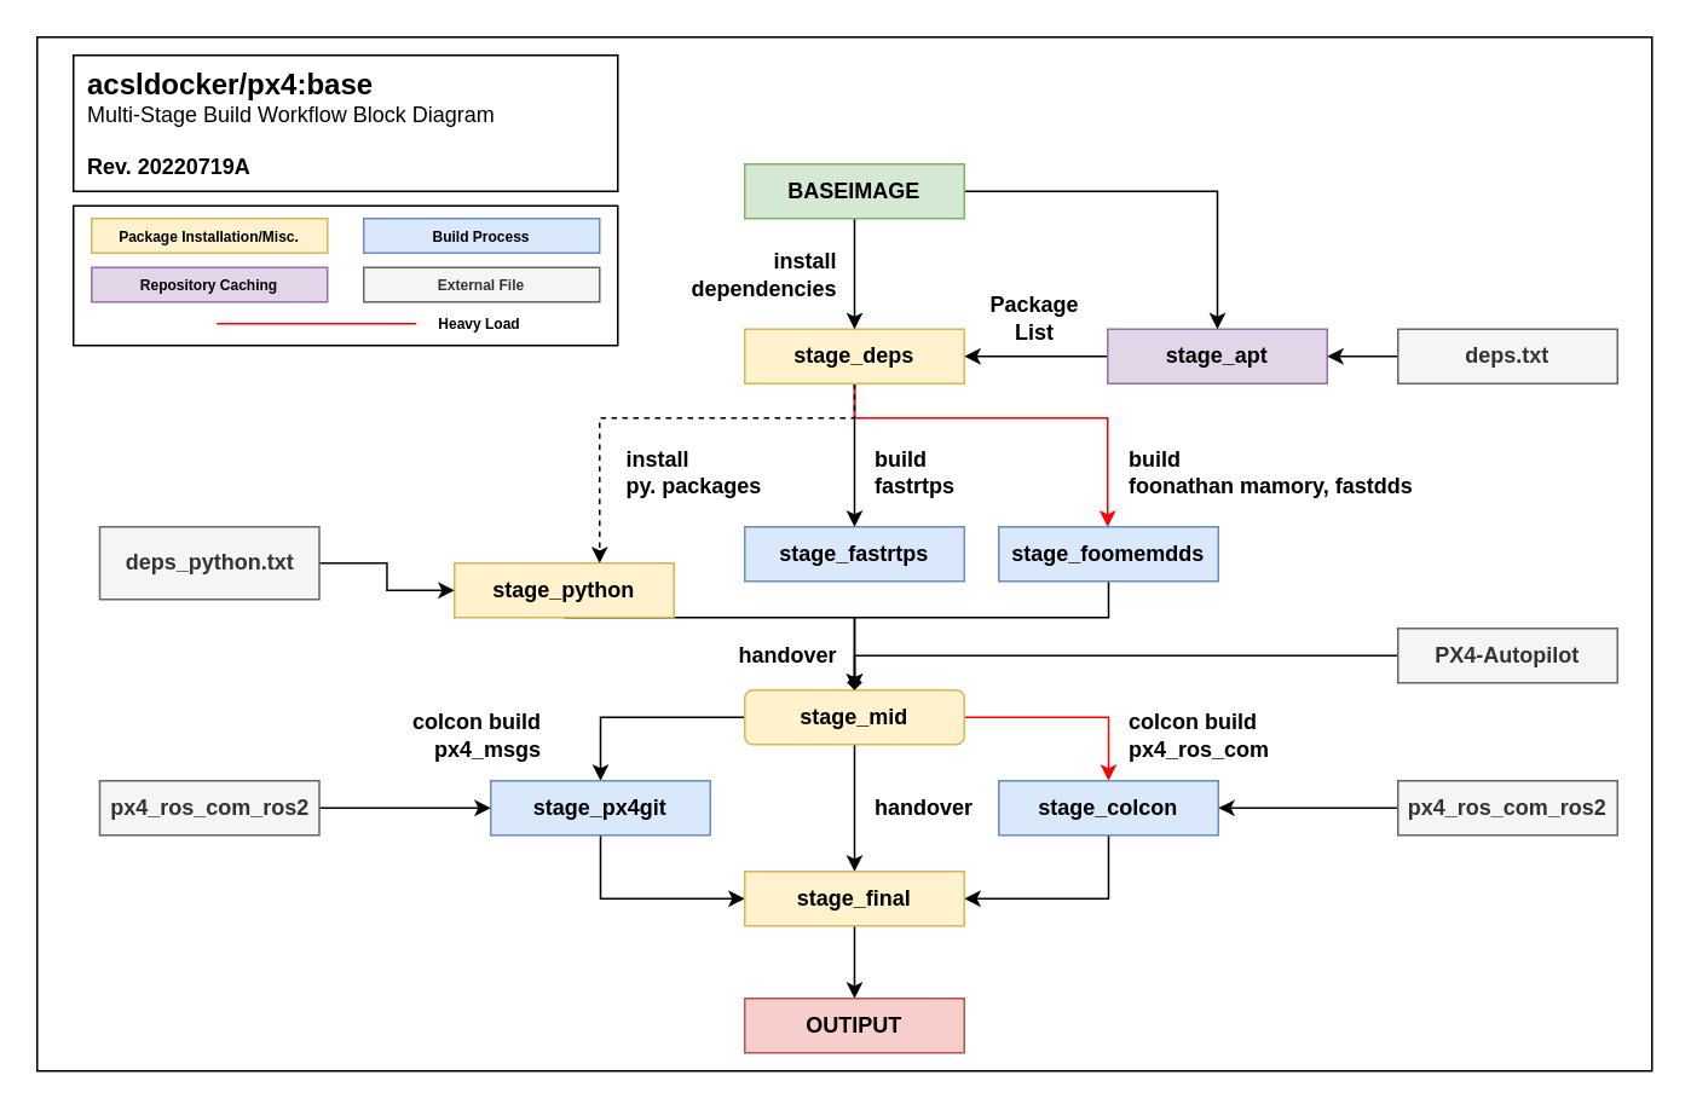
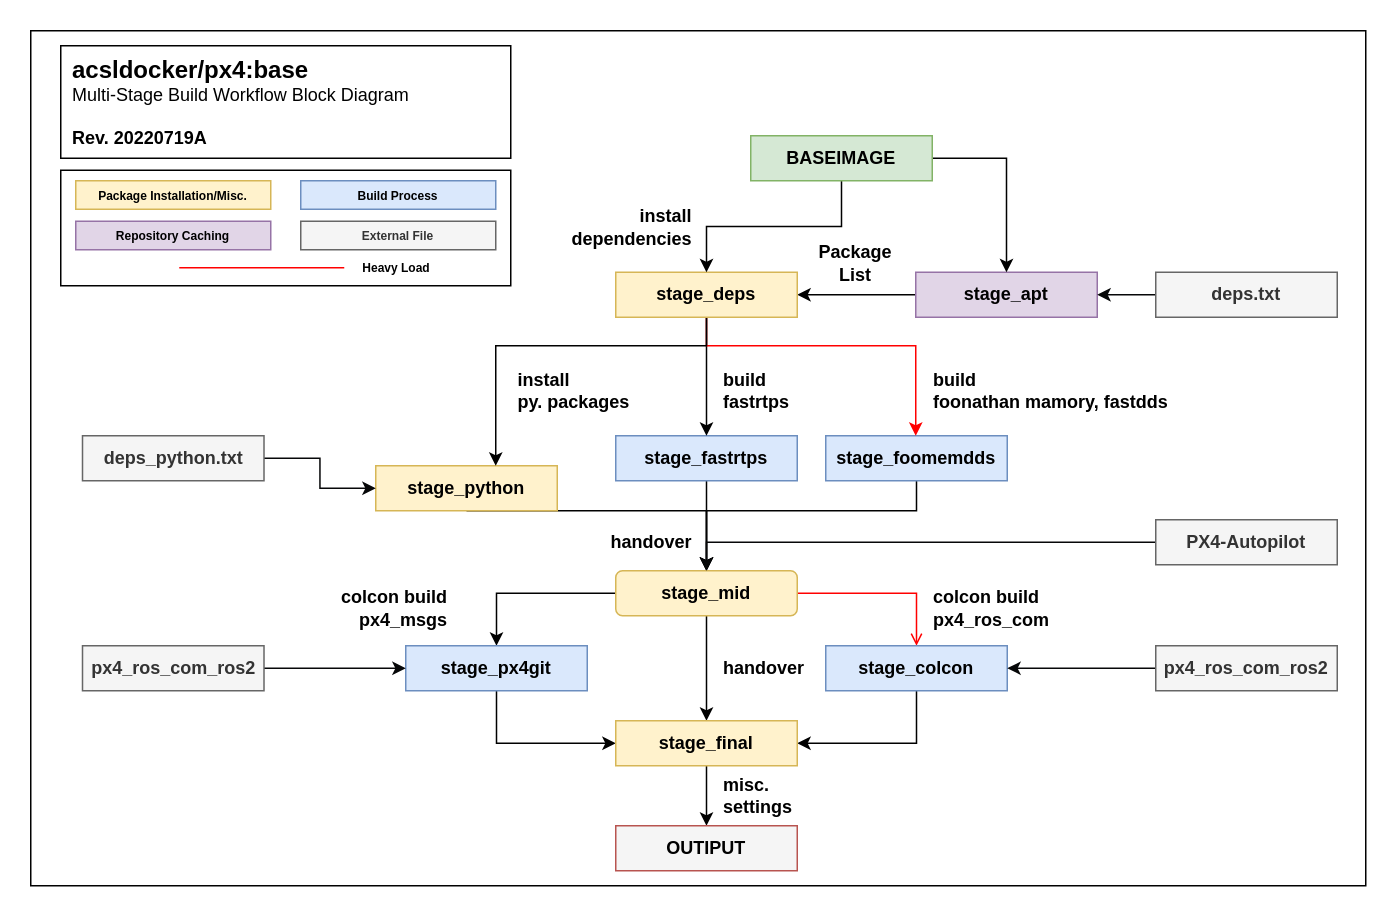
  <mxCell id="0" />
  <mxCell id="1" parent="0" />
  <mxCell id="2" value="" style="rounded=0;whiteSpace=wrap;html=1;fontSize=8;" vertex="1" parent="1"><mxGeometry x="20" y="20" width="890" height="570" as="geometry" /></mxCell>
  <mxCell id="3" value="" style="rounded=0;whiteSpace=wrap;html=1;fontSize=8;" vertex="1" parent="1"><mxGeometry x="40" y="113" width="300" height="77" as="geometry" /></mxCell>
  <mxCell id="4" style="edgeStyle=orthogonalEdgeStyle;rounded=0;orthogonalLoop=1;jettySize=auto;html=1;exitX=0;exitY=0.5;exitDx=0;exitDy=0;fontStyle=1" edge="1" parent="1" source="5" target="19"><mxGeometry relative="1" as="geometry" /></mxCell>
  <mxCell id="5" value="stage_apt" style="rounded=0;whiteSpace=wrap;html=1;fillColor=#e1d5e7;strokeColor=#9673a6;fontStyle=1" vertex="1" parent="1"><mxGeometry x="610" y="181" width="121" height="30" as="geometry" /></mxCell>
  <mxCell id="6" style="edgeStyle=orthogonalEdgeStyle;rounded=0;orthogonalLoop=1;jettySize=auto;html=1;exitX=0.5;exitY=1;exitDx=0;exitDy=0;entryX=0.5;entryY=0;entryDx=0;entryDy=0;fontStyle=1" edge="1" parent="1" source="7" target="15"><mxGeometry relative="1" as="geometry"><Array as="points"><mxPoint x="610" y="340" /><mxPoint x="470" y="340" /></Array></mxGeometry></mxCell>
  <mxCell id="7" value="stage_foomemdds" style="rounded=0;whiteSpace=wrap;html=1;fillColor=#dae8fc;strokeColor=#6c8ebf;fontStyle=1" vertex="1" parent="1"><mxGeometry x="550" y="290" width="121" height="30" as="geometry" /></mxCell>
+ <mxCell id="8" style="edgeStyle=orthogonalEdgeStyle;rounded=0;orthogonalLoop=1;jettySize=auto;html=1;exitX=0.5;exitY=1;exitDx=0;exitDy=0;entryX=0.5;entryY=0;entryDx=0;entryDy=0;fontStyle=1" edge="1" parent="1" source="9" target="15"><mxGeometry relative="1" as="geometry" /></mxCell>
  <mxCell id="9" value="stage_fastrtps" style="rounded=0;whiteSpace=wrap;html=1;fillColor=#dae8fc;strokeColor=#6c8ebf;fontStyle=1" vertex="1" parent="1"><mxGeometry x="410" y="290" width="121" height="30" as="geometry" /></mxCell>
  <mxCell id="10" style="edgeStyle=orthogonalEdgeStyle;rounded=0;orthogonalLoop=1;jettySize=auto;html=1;exitX=0.5;exitY=1;exitDx=0;exitDy=0;entryX=0.5;entryY=0;entryDx=0;entryDy=0;fontStyle=1" edge="1" parent="1" source="11" target="15"><mxGeometry relative="1" as="geometry"><Array as="points"><mxPoint x="330" y="340" /><mxPoint x="470" y="340" /></Array></mxGeometry></mxCell>
  <mxCell id="11" value="stage_python" style="rounded=0;whiteSpace=wrap;html=1;fillColor=#fff2cc;strokeColor=#d6b656;fontStyle=1" vertex="1" parent="1"><mxGeometry x="250" y="310" width="121" height="30" as="geometry" /></mxCell>
- <mxCell id="12" style="edgeStyle=orthogonalEdgeStyle;rounded=0;orthogonalLoop=1;jettySize=auto;html=1;exitX=1;exitY=0.5;exitDx=0;exitDy=0;fontStyle=1;strokeColor=#FF0000;" edge="1" parent="1" source="15" target="21"><mxGeometry relative="1" as="geometry" /></mxCell>
+ <mxCell id="12" style="edgeStyle=orthogonalEdgeStyle;rounded=0;orthogonalLoop=1;jettySize=auto;html=1;exitX=1;exitY=0.5;exitDx=0;exitDy=0;fontStyle=1;strokeColor=#FF0000;endArrow=open;" edge="1" parent="1" source="15" target="21"><mxGeometry relative="1" as="geometry" /></mxCell>
  <mxCell id="13" style="edgeStyle=orthogonalEdgeStyle;rounded=0;orthogonalLoop=1;jettySize=auto;html=1;exitX=0;exitY=0.5;exitDx=0;exitDy=0;fontStyle=1" edge="1" parent="1" source="15" target="26"><mxGeometry relative="1" as="geometry" /></mxCell>
  <mxCell id="14" style="edgeStyle=orthogonalEdgeStyle;rounded=0;orthogonalLoop=1;jettySize=auto;html=1;exitX=0.5;exitY=1;exitDx=0;exitDy=0;fontStyle=1" edge="1" parent="1" source="15" target="28"><mxGeometry relative="1" as="geometry" /></mxCell>
  <mxCell id="15" value="stage_mid" style="whiteSpace=wrap;html=1;fillColor=#fff2cc;strokeColor=#d6b656;fontStyle=1;rounded=1;" vertex="1" parent="1"><mxGeometry x="410" y="380" width="121" height="30" as="geometry" /></mxCell>
  <mxCell id="16" style="edgeStyle=orthogonalEdgeStyle;rounded=0;orthogonalLoop=1;jettySize=auto;html=1;exitX=0.5;exitY=1;exitDx=0;exitDy=0;fontStyle=1" edge="1" parent="1" source="19" target="9"><mxGeometry relative="1" as="geometry" /></mxCell>
  <mxCell id="17" style="edgeStyle=orthogonalEdgeStyle;rounded=0;orthogonalLoop=1;jettySize=auto;html=1;exitX=0.5;exitY=1;exitDx=0;exitDy=0;fontStyle=1;strokeColor=#FF0000;" edge="1" parent="1" source="19" target="7"><mxGeometry relative="1" as="geometry"><Array as="points"><mxPoint x="470" y="230" /><mxPoint x="610" y="230" /></Array></mxGeometry></mxCell>
- <mxCell id="18" style="edgeStyle=orthogonalEdgeStyle;rounded=0;orthogonalLoop=1;jettySize=auto;html=1;exitX=0.5;exitY=1;exitDx=0;exitDy=0;fontStyle=1;dashed=1;" edge="1" parent="1" source="19" target="11"><mxGeometry relative="1" as="geometry"><Array as="points"><mxPoint x="470" y="230" /><mxPoint x="330" y="230" /></Array></mxGeometry></mxCell>
+ <mxCell id="18" style="edgeStyle=orthogonalEdgeStyle;rounded=0;orthogonalLoop=1;jettySize=auto;html=1;exitX=0.5;exitY=1;exitDx=0;exitDy=0;fontStyle=1" edge="1" parent="1" source="19" target="11"><mxGeometry relative="1" as="geometry"><Array as="points"><mxPoint x="470" y="230" /><mxPoint x="330" y="230" /></Array></mxGeometry></mxCell>
  <mxCell id="19" value="stage_deps" style="rounded=0;whiteSpace=wrap;html=1;fillColor=#fff2cc;strokeColor=#d6b656;fontStyle=1" vertex="1" parent="1"><mxGeometry x="410" y="181" width="121" height="30" as="geometry" /></mxCell>
  <mxCell id="20" style="edgeStyle=orthogonalEdgeStyle;rounded=0;orthogonalLoop=1;jettySize=auto;html=1;exitX=0.5;exitY=1;exitDx=0;exitDy=0;entryX=1;entryY=0.5;entryDx=0;entryDy=0;fontStyle=1" edge="1" parent="1" source="21" target="28"><mxGeometry relative="1" as="geometry" /></mxCell>
  <mxCell id="21" value="stage_colcon" style="rounded=0;whiteSpace=wrap;html=1;fillColor=#dae8fc;strokeColor=#6c8ebf;fontStyle=1" vertex="1" parent="1"><mxGeometry x="550" y="430" width="121" height="30" as="geometry" /></mxCell>
  <mxCell id="22" style="edgeStyle=orthogonalEdgeStyle;rounded=0;orthogonalLoop=1;jettySize=auto;html=1;exitX=0.5;exitY=1;exitDx=0;exitDy=0;fontStyle=1" edge="1" parent="1" source="24" target="19"><mxGeometry relative="1" as="geometry" /></mxCell>
  <mxCell id="23" style="edgeStyle=orthogonalEdgeStyle;rounded=0;orthogonalLoop=1;jettySize=auto;html=1;exitX=1;exitY=0.5;exitDx=0;exitDy=0;fontStyle=1" edge="1" parent="1" source="24" target="5"><mxGeometry relative="1" as="geometry" /></mxCell>
- <mxCell id="24" value="BASEIMAGE" style="rounded=0;whiteSpace=wrap;html=1;fillColor=#d5e8d4;strokeColor=#82b366;fontStyle=1" vertex="1" parent="1"><mxGeometry x="410" y="90" width="121" height="30" as="geometry" /></mxCell>
+ <mxCell id="24" value="BASEIMAGE" style="rounded=0;whiteSpace=wrap;html=1;fillColor=#d5e8d4;strokeColor=#82b366;fontStyle=1" vertex="1" parent="1"><mxGeometry x="500" y="90" width="121" height="30" as="geometry" /></mxCell>
  <mxCell id="25" style="edgeStyle=orthogonalEdgeStyle;rounded=0;orthogonalLoop=1;jettySize=auto;html=1;exitX=0.5;exitY=1;exitDx=0;exitDy=0;entryX=0;entryY=0.5;entryDx=0;entryDy=0;fontStyle=1" edge="1" parent="1" source="26" target="28"><mxGeometry relative="1" as="geometry" /></mxCell>
  <mxCell id="26" value="stage_px4git" style="rounded=0;whiteSpace=wrap;html=1;fillColor=#dae8fc;strokeColor=#6c8ebf;fontStyle=1" vertex="1" parent="1"><mxGeometry x="270" y="430" width="121" height="30" as="geometry" /></mxCell>
  <mxCell id="27" style="edgeStyle=orthogonalEdgeStyle;rounded=0;orthogonalLoop=1;jettySize=auto;html=1;exitX=0.5;exitY=1;exitDx=0;exitDy=0;entryX=0.5;entryY=0;entryDx=0;entryDy=0;" edge="1" parent="1" source="28" target="38"><mxGeometry relative="1" as="geometry" /></mxCell>
  <mxCell id="28" value="stage_final" style="rounded=0;whiteSpace=wrap;html=1;fillColor=#fff2cc;strokeColor=#d6b656;fontStyle=1" vertex="1" parent="1"><mxGeometry x="410" y="480" width="121" height="30" as="geometry" /></mxCell>
  <mxCell id="29" value="Package List" style="text;html=1;strokeColor=none;fillColor=none;align=center;verticalAlign=middle;whiteSpace=wrap;rounded=0;fontStyle=1" vertex="1" parent="1"><mxGeometry x="540" y="160" width="60" height="30" as="geometry" /></mxCell>
  <mxCell id="30" value="install dependencies" style="text;html=1;strokeColor=none;fillColor=none;align=right;verticalAlign=middle;whiteSpace=wrap;rounded=0;fontStyle=1;movable=1;resizable=1;rotatable=1;deletable=1;editable=1;connectable=1;" vertex="1" parent="1"><mxGeometry x="403" y="136" width="60" height="30" as="geometry" /></mxCell>
  <mxCell id="31" value="build&lt;br&gt;fastrtps" style="text;html=1;strokeColor=none;fillColor=none;align=left;verticalAlign=middle;whiteSpace=wrap;rounded=0;fontStyle=1;movable=1;resizable=1;rotatable=1;deletable=1;editable=1;connectable=1;" vertex="1" parent="1"><mxGeometry x="480" y="245" width="60" height="30" as="geometry" /></mxCell>
  <mxCell id="32" value="build&lt;br&gt;foonathan mamory, fastdds" style="text;html=1;strokeColor=none;fillColor=none;align=left;verticalAlign=middle;whiteSpace=wrap;rounded=0;fontStyle=1;movable=1;resizable=1;rotatable=1;deletable=1;editable=1;connectable=1;" vertex="1" parent="1"><mxGeometry x="620" y="245" width="163" height="30" as="geometry" /></mxCell>
  <mxCell id="33" value="install&lt;br&gt;py. packages" style="text;html=1;strokeColor=none;fillColor=none;align=left;verticalAlign=middle;whiteSpace=wrap;rounded=0;fontStyle=1;movable=1;resizable=1;rotatable=1;deletable=1;editable=1;connectable=1;" vertex="1" parent="1"><mxGeometry x="343" y="245" width="87" height="30" as="geometry" /></mxCell>
  <mxCell id="34" value="handover" style="text;html=1;strokeColor=none;fillColor=none;align=right;verticalAlign=middle;whiteSpace=wrap;rounded=0;fontStyle=1;movable=1;resizable=1;rotatable=1;deletable=1;editable=1;connectable=1;" vertex="1" parent="1"><mxGeometry x="403" y="346" width="60" height="30" as="geometry" /></mxCell>
  <mxCell id="35" value="colcon build&lt;br&gt;px4_ros_com" style="text;html=1;strokeColor=none;fillColor=none;align=left;verticalAlign=middle;whiteSpace=wrap;rounded=0;fontStyle=1;movable=1;resizable=1;rotatable=1;deletable=1;editable=1;connectable=1;" vertex="1" parent="1"><mxGeometry x="620" y="390" width="100" height="30" as="geometry" /></mxCell>
  <mxCell id="36" value="colcon build&lt;br&gt;px4_msgs" style="text;html=1;strokeColor=none;fillColor=none;align=right;verticalAlign=middle;whiteSpace=wrap;rounded=0;fontStyle=1;movable=1;resizable=1;rotatable=1;deletable=1;editable=1;connectable=1;" vertex="1" parent="1"><mxGeometry x="200" y="390" width="100" height="30" as="geometry" /></mxCell>
  <mxCell id="37" value="handover" style="text;html=1;strokeColor=none;fillColor=none;align=left;verticalAlign=middle;whiteSpace=wrap;rounded=0;fontStyle=1;movable=1;resizable=1;rotatable=1;deletable=1;editable=1;connectable=1;" vertex="1" parent="1"><mxGeometry x="480" y="430" width="60" height="30" as="geometry" /></mxCell>
- <mxCell id="38" value="OUTIPUT" style="rounded=0;whiteSpace=wrap;html=1;fillColor=#f8cecc;strokeColor=#b85450;fontStyle=1" vertex="1" parent="1"><mxGeometry x="410" y="550" width="121" height="30" as="geometry" /></mxCell>
+ <mxCell id="38" value="OUTIPUT" style="rounded=0;whiteSpace=wrap;html=1;fillColor=#f5f5f5;strokeColor=#b85450;fontStyle=1;" vertex="1" parent="1"><mxGeometry x="410" y="550" width="121" height="30" as="geometry" /></mxCell>
+ <mxCell id="39" value="misc. settings" style="text;html=1;strokeColor=none;fillColor=none;align=left;verticalAlign=middle;whiteSpace=wrap;rounded=0;fontStyle=1;movable=1;resizable=1;rotatable=1;deletable=1;editable=1;connectable=1;" vertex="1" parent="1"><mxGeometry x="480" y="515" width="60" height="30" as="geometry" /></mxCell>
  <mxCell id="40" style="edgeStyle=orthogonalEdgeStyle;rounded=0;orthogonalLoop=1;jettySize=auto;html=1;exitX=0;exitY=0.5;exitDx=0;exitDy=0;strokeColor=#060708;" edge="1" parent="1" source="41" target="5"><mxGeometry relative="1" as="geometry" /></mxCell>
  <mxCell id="41" value="deps.txt" style="rounded=0;whiteSpace=wrap;html=1;fillColor=#f5f5f5;strokeColor=#666666;fontStyle=1;fontColor=#333333;" vertex="1" parent="1"><mxGeometry x="770" y="181" width="121" height="30" as="geometry" /></mxCell>
  <mxCell id="42" style="edgeStyle=orthogonalEdgeStyle;rounded=0;orthogonalLoop=1;jettySize=auto;html=1;exitX=1;exitY=0.5;exitDx=0;exitDy=0;entryX=0;entryY=0.5;entryDx=0;entryDy=0;strokeColor=#060708;" edge="1" parent="1" source="43" target="11"><mxGeometry relative="1" as="geometry" /></mxCell>
- <mxCell id="43" value="deps_python.txt" style="rounded=0;whiteSpace=wrap;html=1;fillColor=#f5f5f5;strokeColor=#666666;fontStyle=1;fontColor=#333333;" vertex="1" parent="1"><mxGeometry x="54.5" y="290" width="121" height="40" as="geometry" /></mxCell>
- <mxCell id="44" style="edgeStyle=orthogonalEdgeStyle;rounded=0;orthogonalLoop=1;jettySize=auto;html=1;exitX=0;exitY=0.5;exitDx=0;exitDy=0;entryX=0.5;entryY=0;entryDx=0;entryDy=0;strokeColor=#060708;endArrow=diamond;" edge="1" parent="1" source="45" target="15"><mxGeometry relative="1" as="geometry"><Array as="points"><mxPoint x="471" y="361" /></Array></mxGeometry></mxCell>
+ <mxCell id="43" value="deps_python.txt" style="rounded=0;whiteSpace=wrap;html=1;fillColor=#f5f5f5;strokeColor=#666666;fontStyle=1;fontColor=#333333;" vertex="1" parent="1"><mxGeometry x="54.5" y="290" width="121" height="30" as="geometry" /></mxCell>
+ <mxCell id="44" style="edgeStyle=orthogonalEdgeStyle;rounded=0;orthogonalLoop=1;jettySize=auto;html=1;exitX=0;exitY=0.5;exitDx=0;exitDy=0;entryX=0.5;entryY=0;entryDx=0;entryDy=0;strokeColor=#060708;" edge="1" parent="1" source="45" target="15"><mxGeometry relative="1" as="geometry"><Array as="points"><mxPoint x="471" y="361" /></Array></mxGeometry></mxCell>
  <mxCell id="45" value="PX4-Autopilot" style="rounded=0;whiteSpace=wrap;html=1;fillColor=#f5f5f5;strokeColor=#666666;fontStyle=1;fontColor=#333333;" vertex="1" parent="1"><mxGeometry x="770" y="346" width="121" height="30" as="geometry" /></mxCell>
  <mxCell id="46" style="edgeStyle=orthogonalEdgeStyle;rounded=0;orthogonalLoop=1;jettySize=auto;html=1;exitX=0;exitY=0.5;exitDx=0;exitDy=0;strokeColor=#060708;" edge="1" parent="1" source="47" target="21"><mxGeometry relative="1" as="geometry" /></mxCell>
  <mxCell id="47" value="px4_ros_com_ros2" style="rounded=0;whiteSpace=wrap;html=1;fillColor=#f5f5f5;strokeColor=#666666;fontStyle=1;fontColor=#333333;" vertex="1" parent="1"><mxGeometry x="770" y="430" width="121" height="30" as="geometry" /></mxCell>
  <mxCell id="48" style="edgeStyle=orthogonalEdgeStyle;rounded=0;orthogonalLoop=1;jettySize=auto;html=1;exitX=1;exitY=0.5;exitDx=0;exitDy=0;entryX=0;entryY=0.5;entryDx=0;entryDy=0;strokeColor=#060708;" edge="1" parent="1" source="49" target="26"><mxGeometry relative="1" as="geometry" /></mxCell>
  <mxCell id="49" value="px4_ros_com_ros2" style="rounded=0;whiteSpace=wrap;html=1;fillColor=#f5f5f5;strokeColor=#666666;fontStyle=1;fontColor=#333333;" vertex="1" parent="1"><mxGeometry x="54.5" y="430" width="121" height="30" as="geometry" /></mxCell>
  <mxCell id="50" value="&lt;font style=&quot;font-size: 16px;&quot;&gt;&lt;b&gt;acsldocker/px4:base&lt;/b&gt;&lt;/font&gt;&lt;br&gt;Multi-Stage Build Workflow Block Diagram&lt;br&gt;&lt;br&gt;&lt;b&gt;Rev. 20220719A&lt;/b&gt;" style="rounded=0;whiteSpace=wrap;html=1;align=left;spacingLeft=6;verticalAlign=top;" vertex="1" parent="1"><mxGeometry x="40" y="30" width="300" height="75" as="geometry" /></mxCell>
  <mxCell id="51" value="&lt;font style=&quot;font-size: 8px;&quot;&gt;Package Installation/Misc.&lt;/font&gt;" style="rounded=0;whiteSpace=wrap;html=1;fillColor=#fff2cc;strokeColor=#d6b656;fontStyle=1;fontSize=8;" vertex="1" parent="1"><mxGeometry x="50" y="120" width="130" height="19" as="geometry" /></mxCell>
  <mxCell id="52" value="&lt;font style=&quot;font-size: 8px;&quot;&gt;Repository Caching&lt;/font&gt;" style="rounded=0;whiteSpace=wrap;html=1;fillColor=#e1d5e7;strokeColor=#9673a6;fontStyle=1;fontSize=8;" vertex="1" parent="1"><mxGeometry x="50" y="147" width="130" height="19" as="geometry" /></mxCell>
  <mxCell id="53" value="Build Process" style="rounded=0;whiteSpace=wrap;html=1;fillColor=#dae8fc;strokeColor=#6c8ebf;fontStyle=1;fontSize=8;" vertex="1" parent="1"><mxGeometry x="200" y="120" width="130" height="19" as="geometry" /></mxCell>
  <mxCell id="54" value="External File" style="rounded=0;whiteSpace=wrap;html=1;fillColor=#f5f5f5;strokeColor=#666666;fontStyle=1;fontSize=8;fontColor=#333333;" vertex="1" parent="1"><mxGeometry x="200" y="147" width="130" height="19" as="geometry" /></mxCell>
  <mxCell id="55" value="" style="endArrow=none;html=1;rounded=0;fontSize=8;strokeColor=#FF0000;" edge="1" parent="1"><mxGeometry width="50" height="50" relative="1" as="geometry"><mxPoint x="119" y="178" as="sourcePoint" /><mxPoint x="229" y="178" as="targetPoint" /></mxGeometry></mxCell>
  <mxCell id="56" value="&lt;b&gt;Heavy Load&lt;/b&gt;" style="text;html=1;strokeColor=none;fillColor=none;align=center;verticalAlign=middle;whiteSpace=wrap;rounded=0;fontSize=8;" vertex="1" parent="1"><mxGeometry x="233.5" y="169.5" width="60" height="17" as="geometry" /></mxCell>
